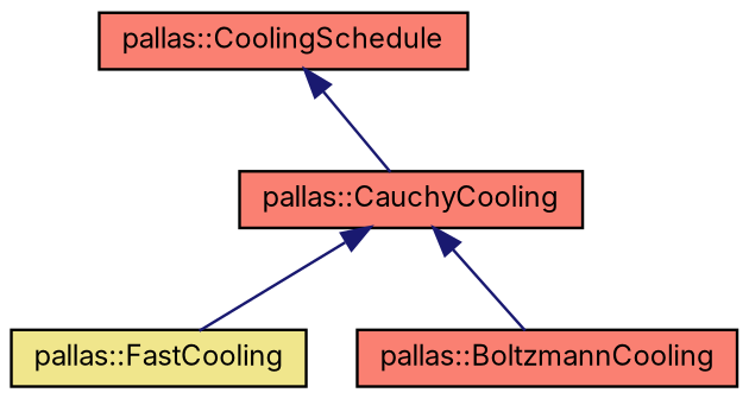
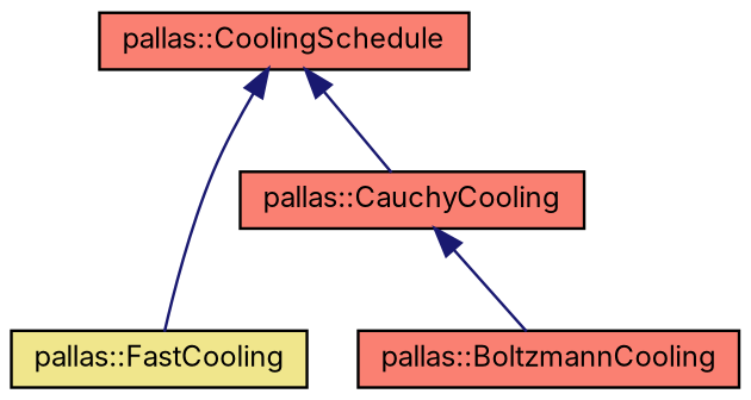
  digraph {
    fontname=Inter
    rankdir=TB
    node [color=black fillcolor=salmon fontname=Inter fontsize=10 shape=record style=filled]
    edge [color=midnightblue dir=back fontname=Inter fontsize=10 labelfontname=Helvetica labelfontsize=10 style=solid]
    n1 [height=0.2 label="pallas::CoolingSchedule" width=0.4]
    n2 [height=0.2 label="pallas::CauchyCooling" width=0.4]
    n3 [fillcolor=khaki height=0.2 label="pallas::FastCooling" width=0.4]
    n4 [height=0.2 label="pallas::BoltzmannCooling" width=0.4]
    n1 -> n2
-   n2 -> n3
+   n1 -> n3
    n2 -> n4
  }
